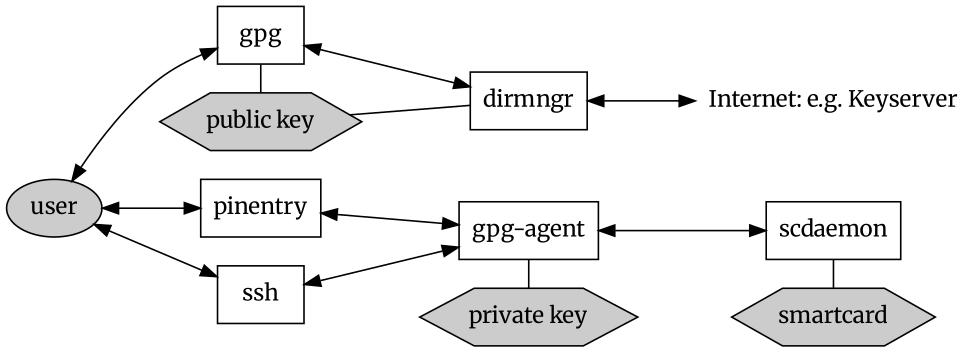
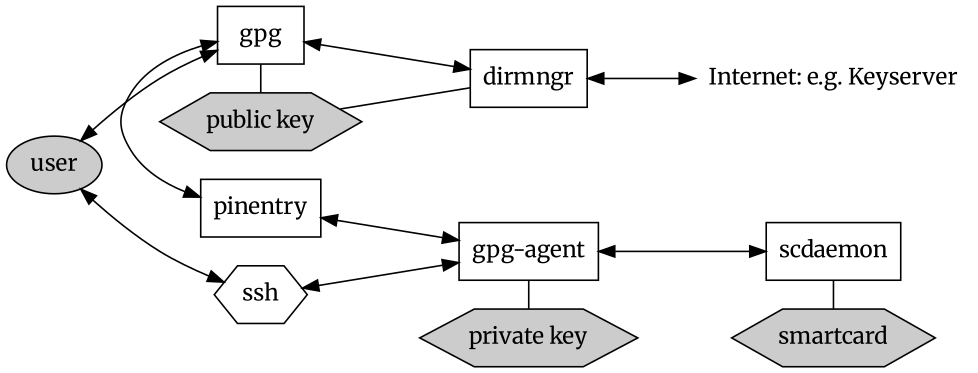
  digraph {
    fontname=Merriweather
    newrank=false
    rankdir=LR
    node [fontname=Merriweather shape=box]
    edge [fontname=Merriweather dir=both]
    n1 [fillcolor="#cccccc" label="public key" shape=hexagon style="solid,filled"]
    n2 [label=pinentry]
-   n3 [label=ssh]
+   n3 [label=ssh shape=hexagon]
    n4 [label=gpg]
    n5 [fillcolor="#cccccc" label="private key" shape=hexagon style="solid,filled"]
    n6 [label=dirmngr]
    n7 [label="gpg-agent"]
    n8 [label="Internet: e.g. Keyserver" shape=plaintext]
    n9 [fillcolor="#cccccc" label=smartcard shape=hexagon style="solid,filled"]
    n10 [label=scdaemon]
    n11 [fillcolor="#cccccc" label=user style="solid,filled" shape=""]
    subgraph sub_1 {
      rank=same
      n1
      n2
      n3
      n4
    }
    subgraph sub_2 {
      rank=same
      n5
      n6
      n7
    }
    subgraph sub_3 {
      rank=same
      n8
      n9
      n10
    }
    n1 -> n6 [arrowhead=none dir=""]
    n2 -> n7
    n3 -> n7
    n4 -> n1 [arrowhead=none dir=""]
    n4 -> n6
    n6 -> n8
    n7 -> n5 [arrowhead=none dir=""]
    n7 -> n10
    n10 -> n9 [arrowhead=none dir=""]
-   n11 -> n2
+   n4 -> n2
    n11 -> n3
    n11 -> n4
  }
